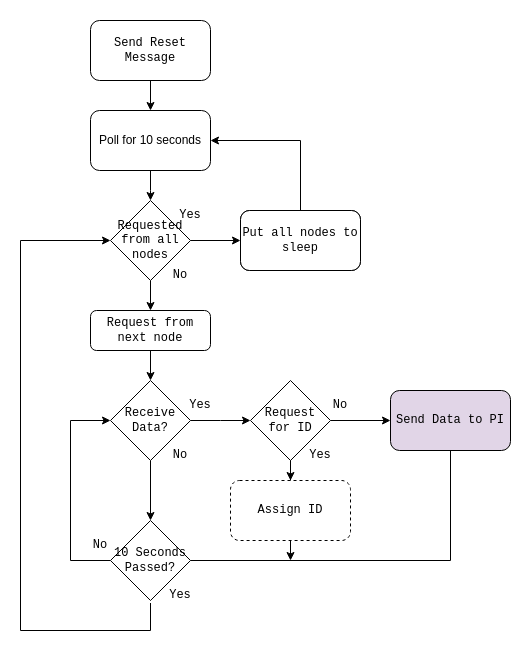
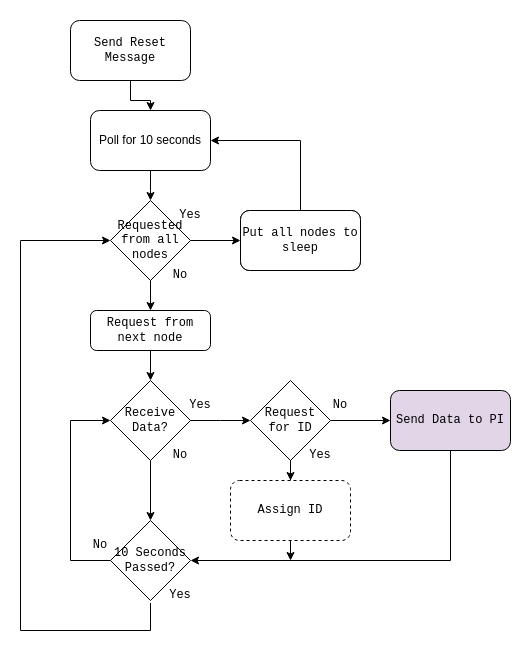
  <mxCell id="0" />
  <mxCell id="1" parent="0" />
  <mxCell id="2" value="" style="edgeStyle=orthogonalEdgeStyle;rounded=0;orthogonalLoop=1;jettySize=auto;html=1;" edge="1" parent="1" source="3" target="24"><mxGeometry relative="1" as="geometry" /></mxCell>
- <mxCell id="3" value="Send Reset Message" style="rounded=1;whiteSpace=wrap;html=1;fontFamily=Courier New;" parent="1" vertex="1"><mxGeometry x="90" y="20" width="120" height="60" as="geometry" /></mxCell>
+ <mxCell id="3" value="Send Reset Message" style="rounded=1;whiteSpace=wrap;html=1;fontFamily=Courier New;" parent="1" vertex="1"><mxGeometry x="70" y="20" width="120" height="60" as="geometry" /></mxCell>
  <mxCell id="4" value="" style="edgeStyle=orthogonalEdgeStyle;rounded=0;orthogonalLoop=1;jettySize=auto;html=1;fontFamily=Courier New;" parent="1" source="6" edge="1"><mxGeometry relative="1" as="geometry"><mxPoint x="250" y="420" as="targetPoint" /></mxGeometry></mxCell>
  <mxCell id="5" value="" style="edgeStyle=orthogonalEdgeStyle;rounded=0;orthogonalLoop=1;jettySize=auto;html=1;fontFamily=Courier New;" parent="1" source="6" target="9" edge="1"><mxGeometry relative="1" as="geometry" /></mxCell>
  <mxCell id="6" value="Receive Data?" style="rhombus;whiteSpace=wrap;html=1;fontFamily=Courier New;" parent="1" vertex="1"><mxGeometry x="110" y="380" width="80" height="80" as="geometry" /></mxCell>
  <mxCell id="7" style="edgeStyle=orthogonalEdgeStyle;rounded=0;orthogonalLoop=1;jettySize=auto;html=1;exitX=0;exitY=0.5;exitDx=0;exitDy=0;entryX=0;entryY=0.5;entryDx=0;entryDy=0;fontFamily=Courier New;" parent="1" source="9" target="6" edge="1"><mxGeometry relative="1" as="geometry"><Array as="points"><mxPoint x="70" y="560" /><mxPoint x="70" y="420" /></Array></mxGeometry></mxCell>
  <mxCell id="8" value="" style="edgeStyle=orthogonalEdgeStyle;rounded=0;orthogonalLoop=1;jettySize=auto;html=1;fontFamily=Courier New;entryX=0;entryY=0.5;entryDx=0;entryDy=0;exitX=0;exitY=0.75;exitDx=0;exitDy=0;" parent="1" source="11" target="26" edge="1"><mxGeometry relative="1" as="geometry"><mxPoint x="20" y="630" as="targetPoint" /><Array as="points"><mxPoint x="150" y="630" /><mxPoint x="20" y="630" /><mxPoint x="20" y="240" /></Array></mxGeometry></mxCell>
  <mxCell id="9" value="10 Seconds Passed?" style="rhombus;whiteSpace=wrap;html=1;fontFamily=Courier New;" parent="1" vertex="1"><mxGeometry x="110" y="520" width="80" height="80" as="geometry" /></mxCell>
  <mxCell id="10" value="No" style="text;html=1;strokeColor=none;fillColor=none;align=center;verticalAlign=middle;whiteSpace=wrap;rounded=0;fontFamily=Courier New;" parent="1" vertex="1"><mxGeometry x="70" y="530" width="60" height="30" as="geometry" /></mxCell>
  <mxCell id="11" value="Yes" style="text;html=1;strokeColor=none;fillColor=none;align=center;verticalAlign=middle;whiteSpace=wrap;rounded=0;fontFamily=Courier New;" parent="1" vertex="1"><mxGeometry x="150" y="580" width="60" height="30" as="geometry" /></mxCell>
  <mxCell id="12" value="No" style="text;html=1;strokeColor=none;fillColor=none;align=center;verticalAlign=middle;whiteSpace=wrap;rounded=0;fontFamily=Courier New;" parent="1" vertex="1"><mxGeometry x="150" y="440" width="60" height="30" as="geometry" /></mxCell>
  <mxCell id="13" value="Yes" style="text;html=1;strokeColor=none;fillColor=none;align=center;verticalAlign=middle;whiteSpace=wrap;rounded=0;fontFamily=Courier New;" parent="1" vertex="1"><mxGeometry x="170" y="390" width="60" height="30" as="geometry" /></mxCell>
  <mxCell id="14" value="" style="edgeStyle=orthogonalEdgeStyle;rounded=0;orthogonalLoop=1;jettySize=auto;html=1;fontFamily=Courier New;" parent="1" source="16" target="18" edge="1"><mxGeometry relative="1" as="geometry" /></mxCell>
  <mxCell id="15" value="" style="edgeStyle=orthogonalEdgeStyle;rounded=0;orthogonalLoop=1;jettySize=auto;html=1;fontFamily=Courier New;" parent="1" source="16" target="20" edge="1"><mxGeometry relative="1" as="geometry" /></mxCell>
  <mxCell id="16" value="Request for ID" style="rhombus;whiteSpace=wrap;html=1;fontFamily=Courier New;" parent="1" vertex="1"><mxGeometry x="250" y="380" width="80" height="80" as="geometry" /></mxCell>
- <mxCell id="17" style="edgeStyle=orthogonalEdgeStyle;rounded=0;orthogonalLoop=1;jettySize=auto;html=1;exitX=0.5;exitY=1;exitDx=0;exitDy=0;entryX=1;entryY=0.5;entryDx=0;entryDy=0;fontFamily=Courier New;endArrow=none;" parent="1" source="18" target="9" edge="1"><mxGeometry relative="1" as="geometry" /></mxCell>
+ <mxCell id="17" style="edgeStyle=orthogonalEdgeStyle;rounded=0;orthogonalLoop=1;jettySize=auto;html=1;exitX=0.5;exitY=1;exitDx=0;exitDy=0;entryX=1;entryY=0.5;entryDx=0;entryDy=0;fontFamily=Courier New;" parent="1" source="18" target="9" edge="1"><mxGeometry relative="1" as="geometry" /></mxCell>
  <mxCell id="18" value="Send Data to PI" style="rounded=1;whiteSpace=wrap;html=1;fontFamily=Courier New;fillColor=#e1d5e7;" parent="1" vertex="1"><mxGeometry x="390" y="390" width="120" height="60" as="geometry" /></mxCell>
  <mxCell id="19" style="edgeStyle=orthogonalEdgeStyle;rounded=0;orthogonalLoop=1;jettySize=auto;html=1;exitX=0.5;exitY=1;exitDx=0;exitDy=0;fontFamily=Courier New;" parent="1" source="20" edge="1"><mxGeometry relative="1" as="geometry"><mxPoint x="290" y="560" as="targetPoint" /></mxGeometry></mxCell>
  <mxCell id="20" value="Assign ID" style="rounded=1;whiteSpace=wrap;html=1;fontFamily=Courier New;dashed=1;" parent="1" vertex="1"><mxGeometry x="230" y="480" width="120" height="60" as="geometry" /></mxCell>
  <mxCell id="21" value="No" style="text;html=1;strokeColor=none;fillColor=none;align=center;verticalAlign=middle;whiteSpace=wrap;rounded=0;fontFamily=Courier New;" parent="1" vertex="1"><mxGeometry x="310" y="390" width="60" height="30" as="geometry" /></mxCell>
  <mxCell id="22" value="Yes" style="text;html=1;strokeColor=none;fillColor=none;align=center;verticalAlign=middle;whiteSpace=wrap;rounded=0;fontFamily=Courier New;" parent="1" vertex="1"><mxGeometry x="290" y="440" width="60" height="30" as="geometry" /></mxCell>
  <mxCell id="23" value="" style="edgeStyle=orthogonalEdgeStyle;rounded=0;orthogonalLoop=1;jettySize=auto;html=1;" edge="1" parent="1" source="24"><mxGeometry relative="1" as="geometry"><mxPoint x="150" y="200" as="targetPoint" /></mxGeometry></mxCell>
  <mxCell id="24" value="Poll for 10 seconds" style="rounded=1;whiteSpace=wrap;html=1;" vertex="1" parent="1"><mxGeometry x="90" y="110" width="120" height="60" as="geometry" /></mxCell>
  <mxCell id="25" value="" style="edgeStyle=orthogonalEdgeStyle;rounded=0;orthogonalLoop=1;jettySize=auto;html=1;" edge="1" parent="1" source="26" target="34"><mxGeometry relative="1" as="geometry" /></mxCell>
  <mxCell id="26" value="Requested from all nodes" style="rhombus;whiteSpace=wrap;html=1;fontFamily=Courier New;" vertex="1" parent="1"><mxGeometry x="110" y="200" width="80" height="80" as="geometry" /></mxCell>
  <mxCell id="27" value="" style="endArrow=classic;html=1;rounded=0;exitX=1;exitY=0.5;exitDx=0;exitDy=0;" edge="1" parent="1" source="26"><mxGeometry width="50" height="50" relative="1" as="geometry"><mxPoint x="330" y="320" as="sourcePoint" /><mxPoint x="240" y="240" as="targetPoint" /></mxGeometry></mxCell>
  <mxCell id="28" value="Yes" style="text;html=1;strokeColor=none;fillColor=none;align=center;verticalAlign=middle;whiteSpace=wrap;rounded=0;fontFamily=Courier New;" vertex="1" parent="1"><mxGeometry x="160" y="200" width="60" height="30" as="geometry" /></mxCell>
  <mxCell id="29" value="No" style="text;html=1;strokeColor=none;fillColor=none;align=center;verticalAlign=middle;whiteSpace=wrap;rounded=0;fontFamily=Courier New;" vertex="1" parent="1"><mxGeometry x="150" y="260" width="60" height="30" as="geometry" /></mxCell>
  <mxCell id="30" value="Put all nodes to sleep" style="rounded=1;whiteSpace=wrap;html=1;fontFamily=Courier New;" vertex="1" parent="1"><mxGeometry x="240" y="210" width="120" height="60" as="geometry" /></mxCell>
  <mxCell id="31" value="" style="endArrow=classic;html=1;rounded=0;exitX=0.5;exitY=0;exitDx=0;exitDy=0;entryX=1;entryY=0.5;entryDx=0;entryDy=0;" edge="1" parent="1" source="30" target="24"><mxGeometry width="50" height="50" relative="1" as="geometry"><mxPoint x="330" y="310" as="sourcePoint" /><mxPoint x="380" y="260" as="targetPoint" /><Array as="points"><mxPoint x="300" y="140" /></Array></mxGeometry></mxCell>
  <mxCell id="32" value="Put all nodes to sleep" style="rounded=1;whiteSpace=wrap;html=1;fontFamily=Courier New;" vertex="1" parent="1"><mxGeometry x="240" y="210" width="120" height="60" as="geometry" /></mxCell>
  <mxCell id="33" value="" style="edgeStyle=orthogonalEdgeStyle;rounded=0;orthogonalLoop=1;jettySize=auto;html=1;" edge="1" parent="1" source="34" target="6"><mxGeometry relative="1" as="geometry" /></mxCell>
  <mxCell id="34" value="Request from next node" style="rounded=1;whiteSpace=wrap;html=1;fontFamily=Courier New;" vertex="1" parent="1"><mxGeometry x="90" y="310" width="120" height="40" as="geometry" /></mxCell>
